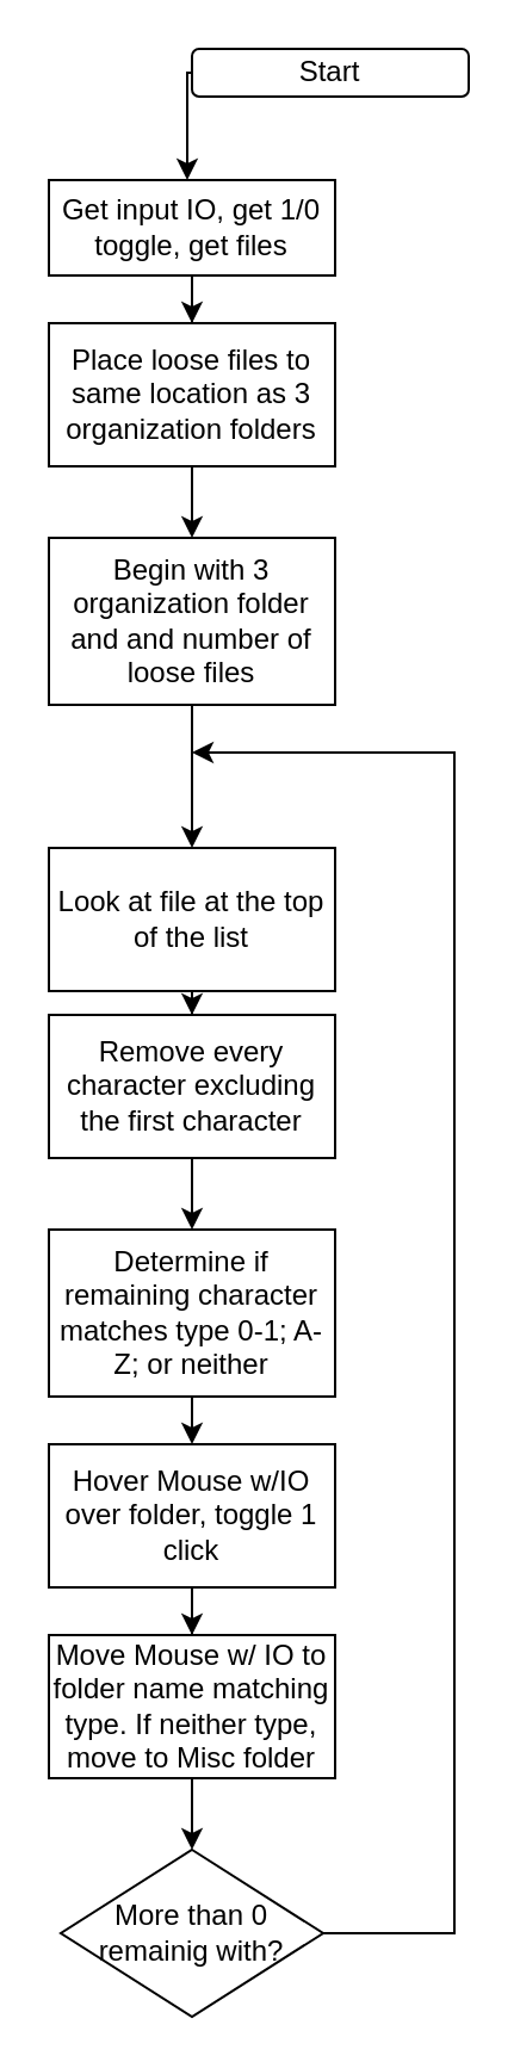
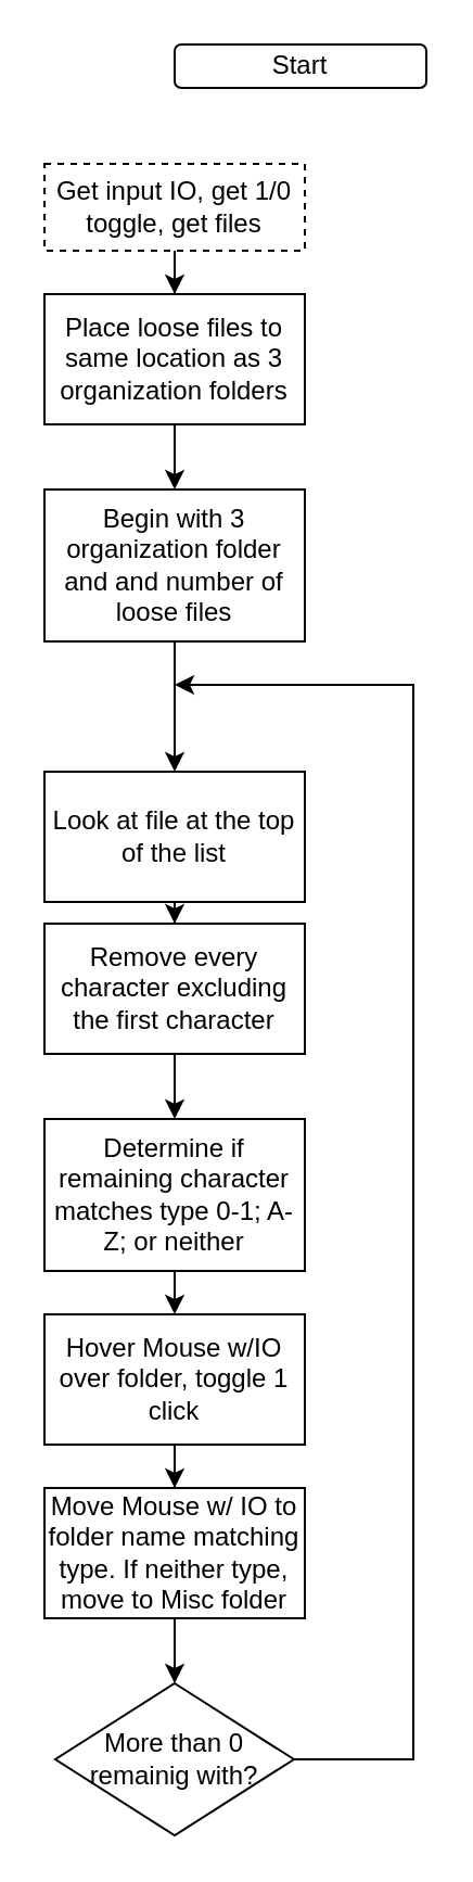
  <mxCell id="0" />
  <mxCell id="1" parent="0" />
- <mxCell id="2" value="" style="edgeStyle=orthogonalEdgeStyle;rounded=0;orthogonalLoop=1;jettySize=auto;html=1;" edge="1" parent="1" source="3" target="5"><mxGeometry relative="1" as="geometry"><Array as="points"><mxPoint x="78" y="45" /><mxPoint x="78" y="45" /></Array></mxGeometry></mxCell>
  <mxCell id="3" value="Start" style="rounded=1;whiteSpace=wrap;html=1;" vertex="1" parent="1"><mxGeometry x="80" y="20" width="116" height="20" as="geometry" /></mxCell>
  <mxCell id="4" value="" style="edgeStyle=orthogonalEdgeStyle;rounded=0;orthogonalLoop=1;jettySize=auto;html=1;" edge="1" parent="1" source="5" target="7"><mxGeometry relative="1" as="geometry" /></mxCell>
- <mxCell id="5" value="Get input IO, get 1/0 toggle, get files" style="rounded=0;whiteSpace=wrap;html=1;" vertex="1" parent="1"><mxGeometry x="20" y="75" width="120" height="40" as="geometry" /></mxCell>
+ <mxCell id="5" value="Get input IO, get 1/0 toggle, get files" style="rounded=0;whiteSpace=wrap;html=1;dashed=1;" vertex="1" parent="1"><mxGeometry x="20" y="75" width="120" height="40" as="geometry" /></mxCell>
  <mxCell id="6" value="" style="edgeStyle=orthogonalEdgeStyle;rounded=0;orthogonalLoop=1;jettySize=auto;html=1;" edge="1" parent="1" source="7" target="9"><mxGeometry relative="1" as="geometry" /></mxCell>
  <mxCell id="7" value="Place loose files to same location as 3 organization folders" style="whiteSpace=wrap;html=1;rounded=0;" vertex="1" parent="1"><mxGeometry x="20" y="135" width="120" height="60" as="geometry" /></mxCell>
  <mxCell id="8" value="" style="edgeStyle=orthogonalEdgeStyle;rounded=0;orthogonalLoop=1;jettySize=auto;html=1;" edge="1" parent="1" source="9" target="11"><mxGeometry relative="1" as="geometry" /></mxCell>
  <mxCell id="9" value="Begin with 3 organization folder and and number of loose files" style="whiteSpace=wrap;html=1;rounded=0;" vertex="1" parent="1"><mxGeometry x="20" y="225" width="120" height="70" as="geometry" /></mxCell>
  <mxCell id="10" value="" style="edgeStyle=orthogonalEdgeStyle;rounded=0;orthogonalLoop=1;jettySize=auto;html=1;" edge="1" parent="1" source="11" target="13"><mxGeometry relative="1" as="geometry" /></mxCell>
  <mxCell id="11" value="Look at file at the top of the list" style="whiteSpace=wrap;html=1;rounded=0;" vertex="1" parent="1"><mxGeometry x="20" y="355" width="120" height="60" as="geometry" /></mxCell>
  <mxCell id="12" value="" style="edgeStyle=orthogonalEdgeStyle;rounded=0;orthogonalLoop=1;jettySize=auto;html=1;" edge="1" parent="1" source="13" target="15"><mxGeometry relative="1" as="geometry" /></mxCell>
  <mxCell id="13" value="Remove every character excluding the first character" style="whiteSpace=wrap;html=1;rounded=0;" vertex="1" parent="1"><mxGeometry x="20" y="425" width="120" height="60" as="geometry" /></mxCell>
  <mxCell id="14" value="" style="edgeStyle=orthogonalEdgeStyle;rounded=0;orthogonalLoop=1;jettySize=auto;html=1;" edge="1" parent="1" source="15"><mxGeometry relative="1" as="geometry"><mxPoint x="80" y="605" as="targetPoint" /></mxGeometry></mxCell>
  <mxCell id="15" value="Determine if remaining character matches type 0-1; A-Z; or neither" style="whiteSpace=wrap;html=1;rounded=0;" vertex="1" parent="1"><mxGeometry x="20" y="515" width="120" height="70" as="geometry" /></mxCell>
  <mxCell id="16" value="" style="edgeStyle=orthogonalEdgeStyle;rounded=0;orthogonalLoop=1;jettySize=auto;html=1;" edge="1" parent="1" source="17" target="19"><mxGeometry relative="1" as="geometry" /></mxCell>
  <mxCell id="17" value="Hover Mouse w/IO over folder, toggle 1 click" style="rounded=0;whiteSpace=wrap;html=1;" vertex="1" parent="1"><mxGeometry x="20" y="605" width="120" height="60" as="geometry" /></mxCell>
  <mxCell id="18" value="" style="edgeStyle=orthogonalEdgeStyle;rounded=0;orthogonalLoop=1;jettySize=auto;html=1;" edge="1" parent="1" source="19" target="21"><mxGeometry relative="1" as="geometry" /></mxCell>
  <mxCell id="19" value="Move Mouse w/ IO to folder name matching type. If neither type, move to Misc folder" style="whiteSpace=wrap;html=1;rounded=0;" vertex="1" parent="1"><mxGeometry x="20" y="685" width="120" height="60" as="geometry" /></mxCell>
  <mxCell id="20" value="" style="edgeStyle=orthogonalEdgeStyle;rounded=0;orthogonalLoop=1;jettySize=auto;html=1;exitX=1;exitY=0.5;exitDx=0;exitDy=0;" edge="1" parent="1" source="21"><mxGeometry relative="1" as="geometry"><mxPoint x="80" y="315" as="targetPoint" /><Array as="points"><mxPoint x="190" y="810" /><mxPoint x="190" y="315" /></Array></mxGeometry></mxCell>
  <mxCell id="21" value="More than 0 remainig with?" style="rhombus;whiteSpace=wrap;html=1;rounded=0;" vertex="1" parent="1"><mxGeometry x="25" y="775" width="110" height="70" as="geometry" /></mxCell>
